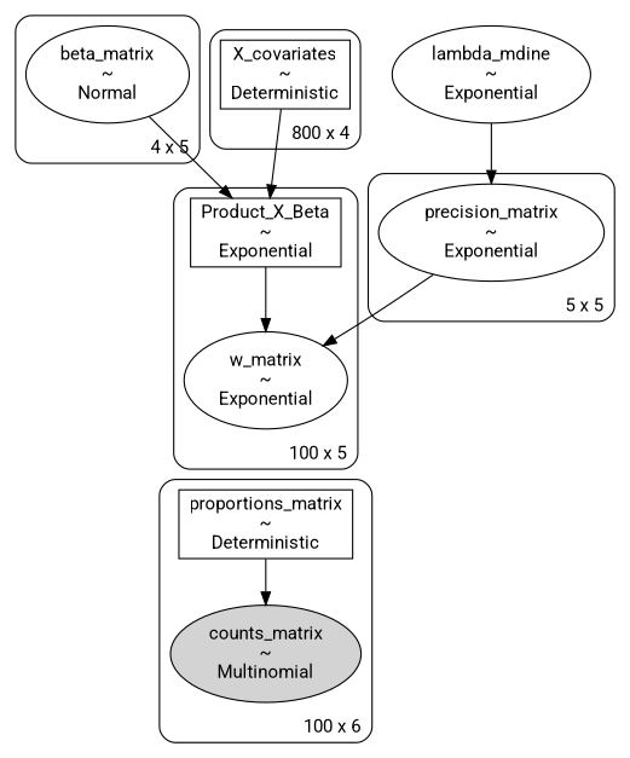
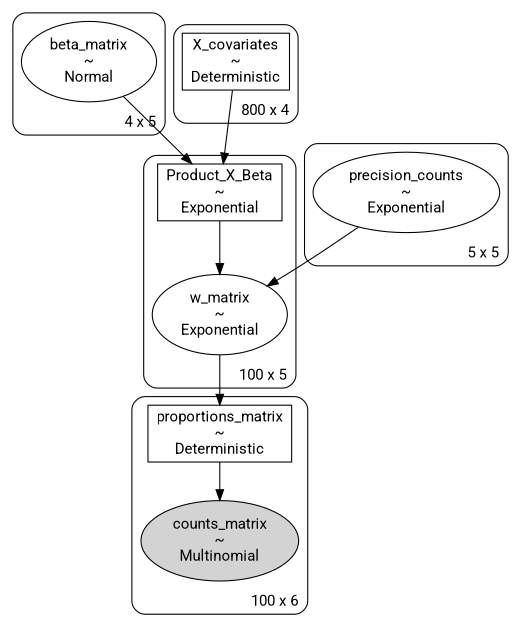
  digraph {
    fontname=Roboto
    node [fontname=Roboto shape=ellipse]
    edge [fontname=Roboto]
    n1 [label="beta_matrix\n~\nNormal"]
-   n2 [label="precision_matrix\n~\nExponential"]
+   n2 [label="precision_counts\n~\nExponential"]
    n3 [label="X_covariates\n~\nDeterministic" shape=box]
    n4 [label="w_matrix\n~\nExponential"]
    n5 [label="Product_X_Beta\n~\nExponential" shape=box]
    n6 [label="counts_matrix\n~\nMultinomial" style=filled]
    n7 [label="proportions_matrix\n~\nDeterministic" shape=box]
-   n8 [label="lambda_mdine\n~\nExponential"]
    subgraph cluster_1 {
      label="4 x 5"
      labeljust=r
      labelloc=b
      style=rounded
      n1
    }
    subgraph cluster_2 {
      label="5 x 5"
      labeljust=r
      labelloc=b
      style=rounded
      n2
    }
    subgraph cluster_3 {
      label="800 x 4"
      labeljust=r
      labelloc=b
      style=rounded
      n3
    }
    subgraph cluster_4 {
      label="100 x 5"
      labeljust=r
      labelloc=b
      style=rounded
      n4
      n5
    }
    subgraph cluster_5 {
      label="100 x 6"
      labeljust=r
      labelloc=b
      style=rounded
      n6
      n7
    }
    n1 -> n5
    n2 -> n4
    n3 -> n5
+   n4 -> n7
    n5 -> n4
    n7 -> n6
-   n8 -> n2
  }
